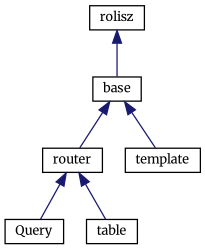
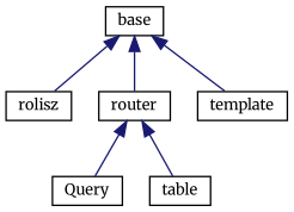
  digraph {
    fontname=Merriweather
    rankdir=TB
    node [color=black fillcolor=white fontname=Merriweather fontsize=10 shape=record style=filled]
    edge [color=midnightblue dir=back fontname=Merriweather fontsize=10 labelfontname=Helvetica labelfontsize=10 style=solid]
    n1 [height=0.2 label=base width=0.4]
    n2 [height=0.2 label=rolisz width=0.4]
    n3 [height=0.2 label=router width=0.4]
    n4 [height=0.2 label=template width=0.4]
    n5 [height=0.2 label=Query width=0.4]
    n6 [height=0.2 label=table width=0.4]
-   n2 -> n1
+   n1 -> n2
    n1 -> n3
    n1 -> n4
    n3 -> n5
    n3 -> n6
  }
